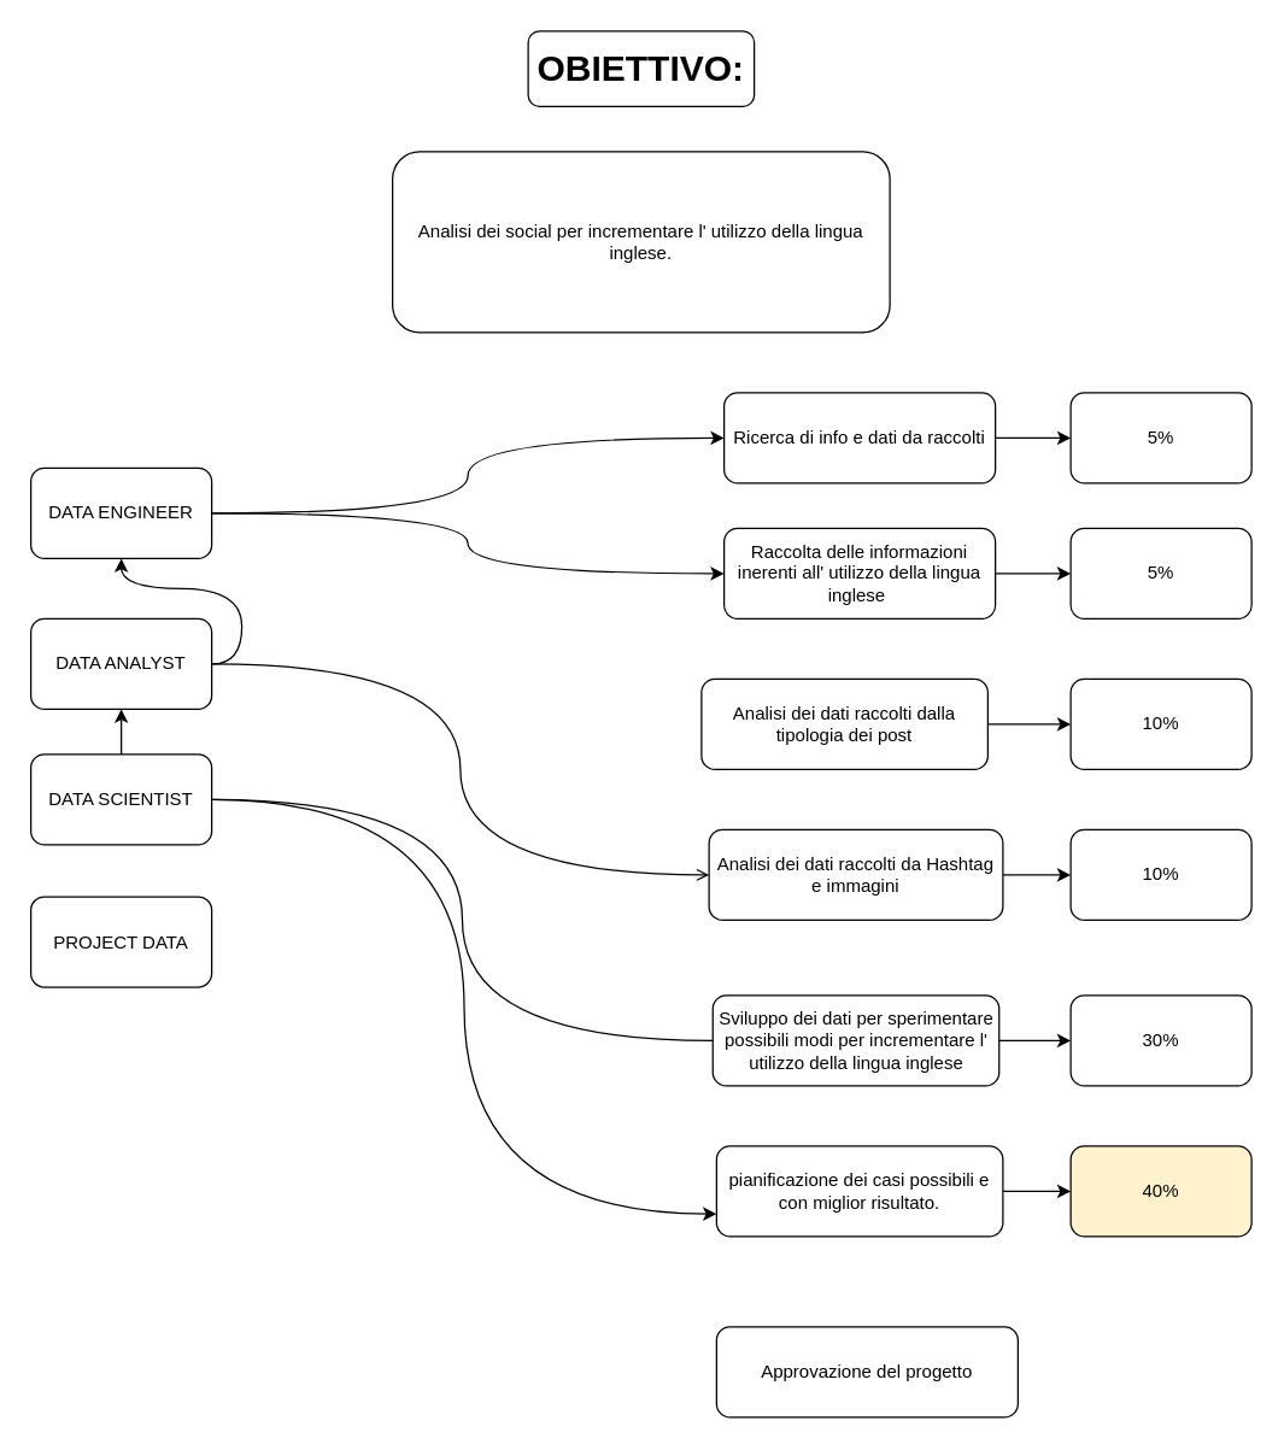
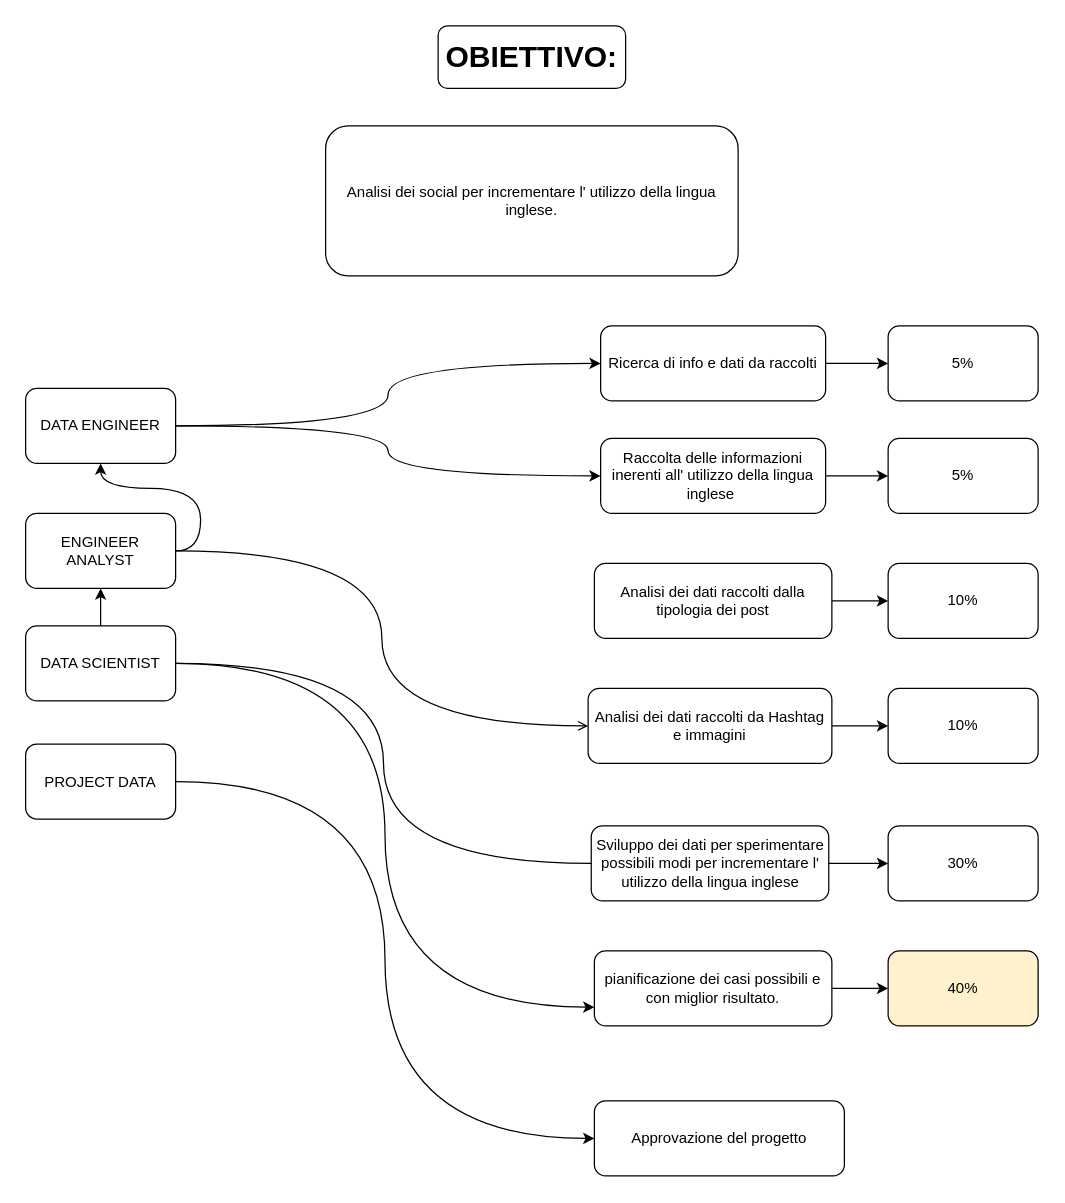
  <mxCell id="0" />
  <mxCell id="1" parent="0" />
  <mxCell id="2" value="&lt;h1&gt;OBIETTIVO:&lt;/h1&gt;" style="whiteSpace=wrap;html=1;rounded=1;" vertex="1" parent="1"><mxGeometry x="350" y="20" width="150" height="50" as="geometry" /></mxCell>
  <mxCell id="3" value="Analisi dei social per incrementare l' utilizzo della lingua inglese." style="rounded=1;whiteSpace=wrap;html=1;" vertex="1" parent="1"><mxGeometry x="260" y="100" width="330" height="120" as="geometry" /></mxCell>
  <mxCell id="4" style="edgeStyle=orthogonalEdgeStyle;curved=1;orthogonalLoop=1;jettySize=auto;html=1;entryX=0;entryY=0.5;entryDx=0;entryDy=0;" edge="1" parent="1" source="5" target="23"><mxGeometry relative="1" as="geometry" /></mxCell>
  <mxCell id="5" value="Raccolta delle informazioni inerenti all' utilizzo della lingua inglese&amp;nbsp;" style="rounded=1;whiteSpace=wrap;html=1;" vertex="1" parent="1"><mxGeometry x="480" y="350" width="180" height="60" as="geometry" /></mxCell>
  <mxCell id="6" style="edgeStyle=orthogonalEdgeStyle;orthogonalLoop=1;jettySize=auto;html=1;curved=1;entryX=0;entryY=0.5;entryDx=0;entryDy=0;" edge="1" parent="1" source="8" target="5"><mxGeometry relative="1" as="geometry"><mxPoint x="220" y="340" as="targetPoint" /></mxGeometry></mxCell>
  <mxCell id="7" style="edgeStyle=orthogonalEdgeStyle;curved=1;orthogonalLoop=1;jettySize=auto;html=1;entryX=0;entryY=0.5;entryDx=0;entryDy=0;" edge="1" parent="1" source="8" target="30"><mxGeometry relative="1" as="geometry" /></mxCell>
  <mxCell id="8" value="DATA ENGINEER" style="rounded=1;whiteSpace=wrap;html=1;" vertex="1" parent="1"><mxGeometry y="310" width="120" height="60" as="geometry" x="20" /></mxCell>
  <mxCell id="9" style="edgeStyle=orthogonalEdgeStyle;curved=1;orthogonalLoop=1;jettySize=auto;html=1;exitX=1;exitY=0.5;exitDx=0;exitDy=0;" edge="1" parent="1" source="11" target="8"><mxGeometry relative="1" as="geometry" /></mxCell>
  <mxCell id="10" style="edgeStyle=orthogonalEdgeStyle;curved=1;orthogonalLoop=1;jettySize=auto;html=1;entryX=0;entryY=0.5;entryDx=0;entryDy=0;endArrow=open;" edge="1" parent="1" source="11" target="27"><mxGeometry relative="1" as="geometry" /></mxCell>
- <mxCell id="11" value="DATA ANALYST" style="rounded=1;whiteSpace=wrap;html=1;" vertex="1" parent="1"><mxGeometry y="410" width="120" height="60" as="geometry" x="20" /></mxCell>
+ <mxCell id="11" value="ENGINEER ANALYST" style="rounded=1;whiteSpace=wrap;html=1;" vertex="1" parent="1"><mxGeometry y="410" width="120" height="60" as="geometry" x="20" /></mxCell>
  <mxCell id="12" style="edgeStyle=orthogonalEdgeStyle;curved=1;orthogonalLoop=1;jettySize=auto;html=1;" edge="1" parent="1" source="14" target="11"><mxGeometry relative="1" as="geometry" /></mxCell>
  <mxCell id="13" style="edgeStyle=orthogonalEdgeStyle;curved=1;orthogonalLoop=1;jettySize=auto;html=1;entryX=0;entryY=0.75;entryDx=0;entryDy=0;" edge="1" parent="1" source="14" target="34"><mxGeometry relative="1" as="geometry" /></mxCell>
  <mxCell id="14" value="DATA SCIENTIST" style="rounded=1;whiteSpace=wrap;html=1;" vertex="1" parent="1"><mxGeometry y="500" width="120" height="60" as="geometry" x="20" /></mxCell>
+ <mxCell id="15" style="edgeStyle=orthogonalEdgeStyle;curved=1;orthogonalLoop=1;jettySize=auto;html=1;entryX=0;entryY=0.5;entryDx=0;entryDy=0;" edge="1" parent="1" source="16" target="22"><mxGeometry relative="1" as="geometry" /></mxCell>
  <mxCell id="16" value="PROJECT DATA" style="rounded=1;whiteSpace=wrap;html=1;" vertex="1" parent="1"><mxGeometry y="594.5" width="120" height="60" as="geometry" x="20" /></mxCell>
  <mxCell id="17" style="edgeStyle=orthogonalEdgeStyle;rounded=1;orthogonalLoop=1;jettySize=auto;html=1;exitX=0.5;exitY=1;exitDx=0;exitDy=0;" edge="1" parent="1" source="3" target="3"><mxGeometry relative="1" as="geometry" /></mxCell>
  <mxCell id="18" style="edgeStyle=orthogonalEdgeStyle;curved=1;orthogonalLoop=1;jettySize=auto;html=1;entryX=0;entryY=0.5;entryDx=0;entryDy=0;" edge="1" parent="1" source="19" target="24"><mxGeometry relative="1" as="geometry" /></mxCell>
- <mxCell id="19" value="Analisi dei dati raccolti dalla tipologia dei post" style="rounded=1;whiteSpace=wrap;html=1;" vertex="1" parent="1"><mxGeometry x="465" y="450" width="190" height="60" as="geometry" /></mxCell>
+ <mxCell id="19" value="Analisi dei dati raccolti dalla tipologia dei post" style="rounded=1;whiteSpace=wrap;html=1;" vertex="1" parent="1"><mxGeometry x="475" y="450" width="190" height="60" as="geometry" /></mxCell>
  <mxCell id="20" style="edgeStyle=orthogonalEdgeStyle;curved=1;orthogonalLoop=1;jettySize=auto;html=1;entryX=0;entryY=0.5;entryDx=0;entryDy=0;" edge="1" parent="1" source="21" target="25"><mxGeometry relative="1" as="geometry" /></mxCell>
  <mxCell id="21" value="Sviluppo dei dati per sperimentare possibili modi per incrementare l' utilizzo della lingua inglese" style="rounded=1;whiteSpace=wrap;html=1;" vertex="1" parent="1"><mxGeometry x="472.5" y="660" width="190" height="60" as="geometry" /></mxCell>
  <mxCell id="22" value="Approvazione del progetto" style="whiteSpace=wrap;html=1;rounded=1;" vertex="1" parent="1"><mxGeometry x="475" y="880" width="200" height="60" as="geometry" /></mxCell>
  <mxCell id="23" value="5%" style="whiteSpace=wrap;html=1;rounded=1;" vertex="1" parent="1"><mxGeometry x="710" y="350" width="120" height="60" as="geometry" /></mxCell>
  <mxCell id="24" value="10%" style="whiteSpace=wrap;html=1;rounded=1;" vertex="1" parent="1"><mxGeometry x="710" y="450" width="120" height="60" as="geometry" /></mxCell>
  <mxCell id="25" value="30%" style="whiteSpace=wrap;html=1;rounded=1;" vertex="1" parent="1"><mxGeometry x="710" y="660" width="120" height="60" as="geometry" /></mxCell>
  <mxCell id="26" style="edgeStyle=orthogonalEdgeStyle;curved=1;orthogonalLoop=1;jettySize=auto;html=1;" edge="1" parent="1" source="27" target="32"><mxGeometry relative="1" as="geometry" /></mxCell>
  <mxCell id="27" value="Analisi dei dati raccolti da Hashtag e immagini" style="whiteSpace=wrap;html=1;rounded=1;" vertex="1" parent="1"><mxGeometry x="470" y="550" width="195" height="60" as="geometry" /></mxCell>
  <mxCell id="28" value="" style="edgeStyle=orthogonalEdgeStyle;curved=1;orthogonalLoop=1;jettySize=auto;html=1;endArrow=none;entryX=0;entryY=0.5;entryDx=0;entryDy=0;" edge="1" parent="1" source="14" target="21"><mxGeometry relative="1" as="geometry"><mxPoint x="140" y="530" as="sourcePoint" /><mxPoint x="570" y="680" as="targetPoint" /></mxGeometry></mxCell>
  <mxCell id="29" style="edgeStyle=orthogonalEdgeStyle;curved=1;orthogonalLoop=1;jettySize=auto;html=1;entryX=0;entryY=0.5;entryDx=0;entryDy=0;" edge="1" parent="1" source="30" target="31"><mxGeometry relative="1" as="geometry" /></mxCell>
  <mxCell id="30" value="Ricerca di info e dati da raccolti" style="whiteSpace=wrap;html=1;rounded=1;" vertex="1" parent="1"><mxGeometry x="480" y="260" width="180" height="60" as="geometry" /></mxCell>
  <mxCell id="31" value="5%" style="whiteSpace=wrap;html=1;rounded=1;" vertex="1" parent="1"><mxGeometry x="710" y="260" width="120" height="60" as="geometry" /></mxCell>
  <mxCell id="32" value="10%" style="whiteSpace=wrap;html=1;rounded=1;" vertex="1" parent="1"><mxGeometry x="710" y="550" width="120" height="60" as="geometry" /></mxCell>
  <mxCell id="33" style="edgeStyle=orthogonalEdgeStyle;curved=1;orthogonalLoop=1;jettySize=auto;html=1;entryX=0;entryY=0.5;entryDx=0;entryDy=0;" edge="1" parent="1" source="34" target="35"><mxGeometry relative="1" as="geometry" /></mxCell>
  <mxCell id="34" value="pianificazione dei casi possibili e con miglior risultato." style="whiteSpace=wrap;html=1;rounded=1;" vertex="1" parent="1"><mxGeometry x="475" y="760" width="190" height="60" as="geometry" /></mxCell>
  <mxCell id="35" value="40%" style="whiteSpace=wrap;html=1;rounded=1;fillColor=#fff2cc;" vertex="1" parent="1"><mxGeometry x="710" y="760" width="120" height="60" as="geometry" /></mxCell>
